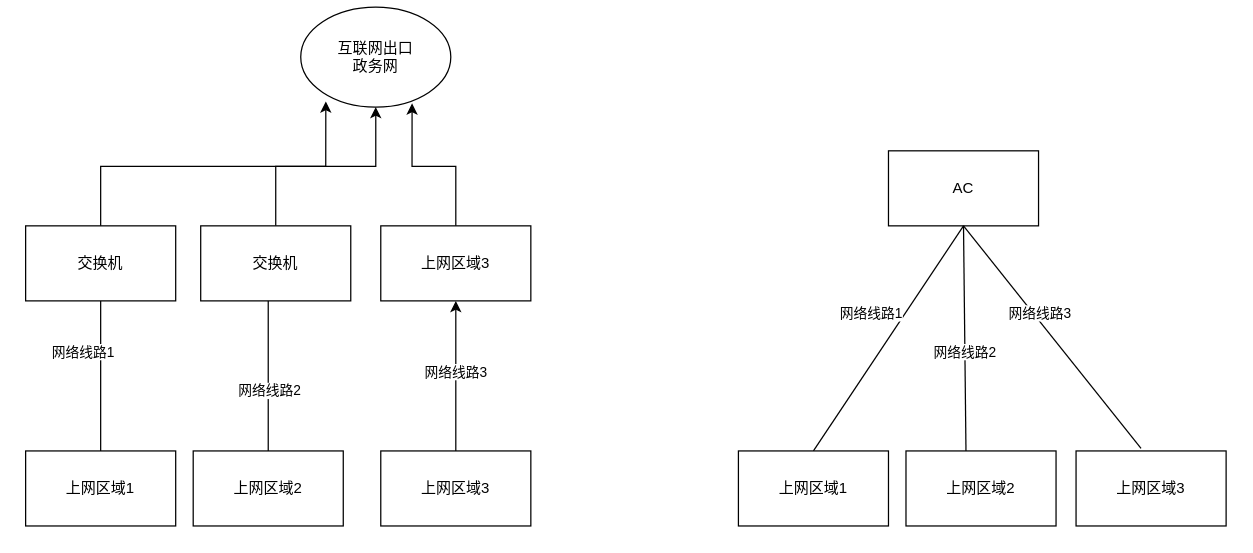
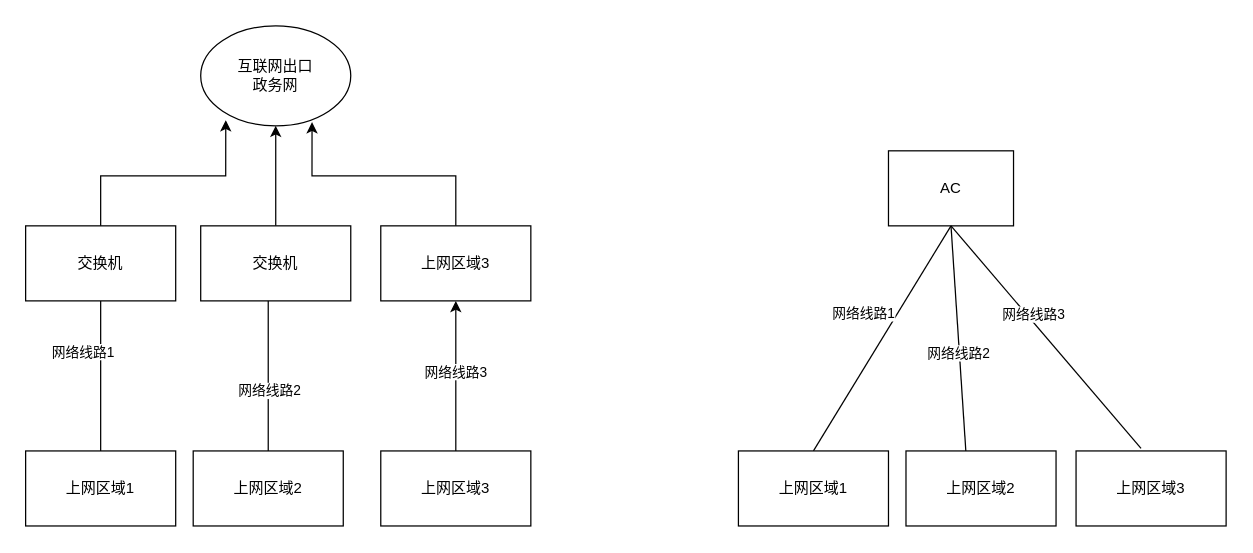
  <mxCell id="0" />
  <mxCell id="1" parent="0" />
  <mxCell id="2" value="交换机" style="rounded=0;whiteSpace=wrap;html=1;" vertex="1" parent="1"><mxGeometry x="20" y="180" width="120" height="60" as="geometry" /></mxCell>
  <mxCell id="3" value="" style="endArrow=none;html=1;rounded=0;entryX=0.5;entryY=1;entryDx=0;entryDy=0;exitX=0.5;exitY=0;exitDx=0;exitDy=0;" edge="1" parent="1" source="7" target="2"><mxGeometry width="50" height="50" relative="1" as="geometry"><mxPoint x="90" y="380" as="sourcePoint" /><mxPoint x="90" y="230" as="targetPoint" /></mxGeometry></mxCell>
  <mxCell id="4" value="网络线路1" style="edgeLabel;html=1;align=center;verticalAlign=middle;resizable=0;points=[];" vertex="1" connectable="0" parent="3"><mxGeometry x="-0.004" y="1" relative="1" as="geometry"><mxPoint x="-14" y="-20" as="offset" /></mxGeometry></mxCell>
  <mxCell id="5" value="" style="endArrow=none;html=1;rounded=0;entryX=0.45;entryY=0.992;entryDx=0;entryDy=0;exitX=0.5;exitY=0;exitDx=0;exitDy=0;entryPerimeter=0;" edge="1" parent="1" source="8" target="23"><mxGeometry width="50" height="50" relative="1" as="geometry"><mxPoint x="200" y="380" as="sourcePoint" /><mxPoint x="220" y="190" as="targetPoint" /></mxGeometry></mxCell>
  <mxCell id="6" value="网络线路2" style="edgeLabel;html=1;align=center;verticalAlign=middle;resizable=0;points=[];" vertex="1" connectable="0" parent="5"><mxGeometry x="0.02" y="-1" relative="1" as="geometry"><mxPoint x="-1" y="12" as="offset" /></mxGeometry></mxCell>
  <mxCell id="7" value="上网区域1" style="rounded=0;whiteSpace=wrap;html=1;" vertex="1" parent="1"><mxGeometry x="20" y="360" width="120" height="60" as="geometry" /></mxCell>
  <mxCell id="8" value="上网区域2" style="rounded=0;whiteSpace=wrap;html=1;" vertex="1" parent="1"><mxGeometry x="154" y="360" width="120" height="60" as="geometry" /></mxCell>
  <mxCell id="9" style="edgeStyle=orthogonalEdgeStyle;rounded=0;orthogonalLoop=1;jettySize=auto;html=1;exitX=0.5;exitY=0;exitDx=0;exitDy=0;entryX=0.5;entryY=1;entryDx=0;entryDy=0;" edge="1" parent="1" source="11" target="26"><mxGeometry relative="1" as="geometry" /></mxCell>
  <mxCell id="10" value="网络线路3" style="edgeLabel;html=1;align=center;verticalAlign=middle;resizable=0;points=[];" vertex="1" connectable="0" parent="9"><mxGeometry x="0.067" y="1" relative="1" as="geometry"><mxPoint as="offset" /></mxGeometry></mxCell>
  <mxCell id="11" value="上网区域3" style="rounded=0;whiteSpace=wrap;html=1;" vertex="1" parent="1"><mxGeometry x="304" y="360" width="120" height="60" as="geometry" /></mxCell>
- <mxCell id="12" value="AC" style="rounded=0;whiteSpace=wrap;html=1;" vertex="1" parent="1"><mxGeometry x="710" y="120" width="120" height="60" as="geometry" /></mxCell>
+ <mxCell id="12" value="AC" style="rounded=0;whiteSpace=wrap;html=1;" vertex="1" parent="1"><mxGeometry x="710" y="120" width="100" height="60" as="geometry" /></mxCell>
  <mxCell id="13" value="" style="endArrow=none;html=1;rounded=0;entryX=0.5;entryY=1;entryDx=0;entryDy=0;exitX=0.5;exitY=0;exitDx=0;exitDy=0;" edge="1" parent="1" source="19" target="12"><mxGeometry width="50" height="50" relative="1" as="geometry"><mxPoint x="660" y="380" as="sourcePoint" /><mxPoint x="660" y="230" as="targetPoint" /></mxGeometry></mxCell>
  <mxCell id="14" value="网络线路1" style="edgeLabel;html=1;align=center;verticalAlign=middle;resizable=0;points=[];" vertex="1" connectable="0" parent="13"><mxGeometry x="-0.004" y="1" relative="1" as="geometry"><mxPoint x="-14" y="-20" as="offset" /></mxGeometry></mxCell>
  <mxCell id="15" value="" style="endArrow=none;html=1;rounded=0;entryX=0.5;entryY=1;entryDx=0;entryDy=0;exitX=0.4;exitY=0.033;exitDx=0;exitDy=0;exitPerimeter=0;" edge="1" parent="1" source="20" target="12"><mxGeometry width="50" height="50" relative="1" as="geometry"><mxPoint x="770" y="380" as="sourcePoint" /><mxPoint x="790" y="190" as="targetPoint" /></mxGeometry></mxCell>
  <mxCell id="16" value="网络线路2" style="edgeLabel;html=1;align=center;verticalAlign=middle;resizable=0;points=[];" vertex="1" connectable="0" parent="15"><mxGeometry x="0.02" y="-1" relative="1" as="geometry"><mxPoint x="-1" y="12" as="offset" /></mxGeometry></mxCell>
  <mxCell id="17" value="" style="endArrow=none;html=1;rounded=0;entryX=0.5;entryY=1;entryDx=0;entryDy=0;exitX=0.433;exitY=-0.033;exitDx=0;exitDy=0;exitPerimeter=0;" edge="1" parent="1" source="21" target="12"><mxGeometry width="50" height="50" relative="1" as="geometry"><mxPoint x="910" y="380" as="sourcePoint" /><mxPoint x="880" y="280" as="targetPoint" /></mxGeometry></mxCell>
  <mxCell id="18" value="网络线路3" style="edgeLabel;html=1;align=center;verticalAlign=middle;resizable=0;points=[];" vertex="1" connectable="0" parent="17"><mxGeometry x="0.078" y="3" relative="1" as="geometry"><mxPoint x="-2" y="-14" as="offset" /></mxGeometry></mxCell>
  <mxCell id="19" value="上网区域1" style="rounded=0;whiteSpace=wrap;html=1;" vertex="1" parent="1"><mxGeometry x="590" y="360" width="120" height="60" as="geometry" /></mxCell>
  <mxCell id="20" value="上网区域2" style="rounded=0;whiteSpace=wrap;html=1;" vertex="1" parent="1"><mxGeometry x="724" y="360" width="120" height="60" as="geometry" /></mxCell>
  <mxCell id="21" value="上网区域3" style="rounded=0;whiteSpace=wrap;html=1;" vertex="1" parent="1"><mxGeometry x="860" y="360" width="120" height="60" as="geometry" /></mxCell>
  <mxCell id="22" style="edgeStyle=orthogonalEdgeStyle;rounded=0;orthogonalLoop=1;jettySize=auto;html=1;exitX=0.5;exitY=0;exitDx=0;exitDy=0;entryX=0.5;entryY=1;entryDx=0;entryDy=0;" edge="1" parent="1" source="23" target="24"><mxGeometry relative="1" as="geometry" /></mxCell>
  <mxCell id="23" value="交换机" style="rounded=0;whiteSpace=wrap;html=1;" vertex="1" parent="1"><mxGeometry x="160" y="180" width="120" height="60" as="geometry" /></mxCell>
- <mxCell id="24" value="互联网出口&lt;br&gt;政务网" style="ellipse;whiteSpace=wrap;html=1;" vertex="1" parent="1"><mxGeometry x="240" y="5" width="120" height="80" as="geometry" /></mxCell>
+ <mxCell id="24" value="互联网出口&lt;br&gt;政务网" style="ellipse;whiteSpace=wrap;html=1;" vertex="1" parent="1"><mxGeometry x="160" y="20" width="120" height="80" as="geometry" /></mxCell>
  <mxCell id="25" style="edgeStyle=orthogonalEdgeStyle;rounded=0;orthogonalLoop=1;jettySize=auto;html=1;exitX=0.5;exitY=0;exitDx=0;exitDy=0;entryX=0.167;entryY=0.944;entryDx=0;entryDy=0;entryPerimeter=0;" edge="1" parent="1" source="2" target="24"><mxGeometry relative="1" as="geometry" /></mxCell>
  <mxCell id="26" value="上网区域3" style="rounded=0;whiteSpace=wrap;html=1;" vertex="1" parent="1"><mxGeometry x="304" y="180" width="120" height="60" as="geometry" /></mxCell>
  <mxCell id="27" style="edgeStyle=orthogonalEdgeStyle;rounded=0;orthogonalLoop=1;jettySize=auto;html=1;exitX=0.5;exitY=0;exitDx=0;exitDy=0;entryX=0.742;entryY=0.963;entryDx=0;entryDy=0;entryPerimeter=0;" edge="1" parent="1" source="26" target="24"><mxGeometry relative="1" as="geometry" /></mxCell>
